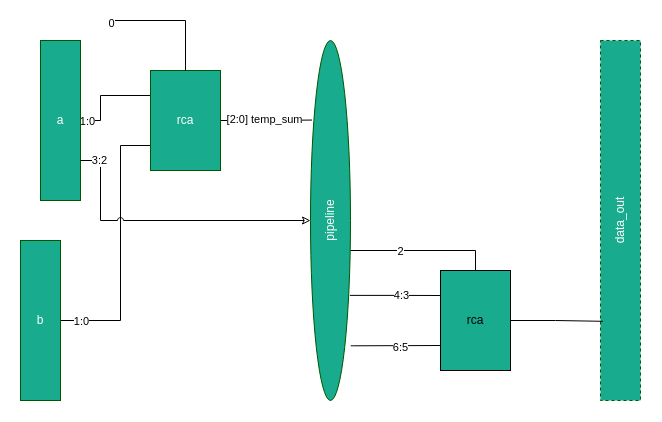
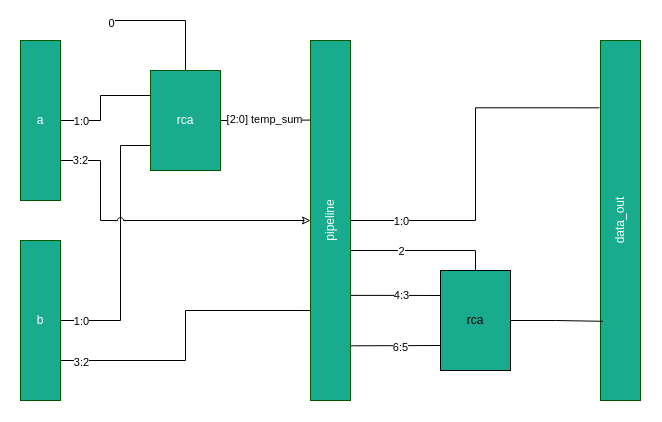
  <mxCell id="0" />
  <mxCell id="1" parent="0" />
  <mxCell id="2" style="edgeStyle=orthogonalEdgeStyle;rounded=0;orthogonalLoop=1;jettySize=auto;html=1;exitX=1;exitY=0.5;exitDx=0;exitDy=0;entryX=0;entryY=0.25;entryDx=0;entryDy=0;endArrow=none;endFill=0;" parent="1" source="4" target="12" edge="1"><mxGeometry relative="1" as="geometry"><Array as="points"><mxPoint x="100" y="120" /><mxPoint x="100" y="95" /></Array></mxGeometry></mxCell>
  <mxCell id="3" value="1:0" style="edgeLabel;html=1;align=center;verticalAlign=middle;resizable=0;points=[];" parent="2" vertex="1" connectable="0"><mxGeometry x="0.384" y="-1" relative="1" as="geometry"><mxPoint x="-35" y="24" as="offset" /></mxGeometry></mxCell>
- <mxCell id="4" value="a" style="rounded=0;whiteSpace=wrap;html=1;fillColor=#18AB8E;fontColor=#ffffff;strokeColor=#005700;" parent="1" vertex="1"><mxGeometry x="40" y="40" width="40" height="160" as="geometry" /></mxCell>
+ <mxCell id="4" value="a" style="rounded=0;whiteSpace=wrap;html=1;fillColor=#18AB8E;fontColor=#ffffff;strokeColor=#005700;" parent="1" vertex="1"><mxGeometry x="20" y="40" width="40" height="160" as="geometry" /></mxCell>
  <mxCell id="5" style="edgeStyle=orthogonalEdgeStyle;rounded=0;orthogonalLoop=1;jettySize=auto;html=1;entryX=0;entryY=0.75;entryDx=0;entryDy=0;endArrow=none;endFill=0;" parent="1" source="9" target="12" edge="1"><mxGeometry relative="1" as="geometry"><Array as="points"><mxPoint x="120" y="320" /><mxPoint x="120" y="145" /></Array></mxGeometry></mxCell>
  <mxCell id="6" value="1:0" style="edgeLabel;html=1;align=center;verticalAlign=middle;resizable=0;points=[];" parent="5" vertex="1" connectable="0"><mxGeometry x="0.788" y="1" relative="1" as="geometry"><mxPoint x="-42" y="176" as="offset" /></mxGeometry></mxCell>
+ <mxCell id="7" style="edgeStyle=orthogonalEdgeStyle;rounded=0;orthogonalLoop=1;jettySize=auto;html=1;entryX=0;entryY=0.75;entryDx=0;entryDy=0;endArrow=none;endFill=0;" parent="1" source="9" target="19" edge="1"><mxGeometry relative="1" as="geometry"><Array as="points"><mxPoint x="185" y="360" /><mxPoint x="185" y="310" /></Array></mxGeometry></mxCell>
+ <mxCell id="8" value="3:2" style="edgeLabel;html=1;align=center;verticalAlign=middle;resizable=0;points=[];" parent="7" vertex="1" connectable="0"><mxGeometry x="-0.784" y="-1" relative="1" as="geometry"><mxPoint x="-12" as="offset" /></mxGeometry></mxCell>
  <mxCell id="9" value="b" style="rounded=0;whiteSpace=wrap;html=1;fillColor=#18AB8E;fontColor=#ffffff;strokeColor=#005700;" parent="1" vertex="1"><mxGeometry x="20" y="240" width="40" height="160" as="geometry" /></mxCell>
  <mxCell id="10" style="edgeStyle=orthogonalEdgeStyle;rounded=0;orthogonalLoop=1;jettySize=auto;html=1;entryX=0.038;entryY=0.221;entryDx=0;entryDy=0;entryPerimeter=0;endArrow=none;endFill=0;" parent="1" source="12" target="19" edge="1"><mxGeometry relative="1" as="geometry" /></mxCell>
  <mxCell id="11" value="[2:0] temp_sum" style="edgeLabel;html=1;align=center;verticalAlign=middle;resizable=0;points=[];" parent="10" vertex="1" connectable="0"><mxGeometry x="-0.012" y="1" relative="1" as="geometry"><mxPoint x="-1" as="offset" /></mxGeometry></mxCell>
  <mxCell id="12" value="rca" style="rounded=0;whiteSpace=wrap;html=1;fillColor=#18AB8E;fontColor=#ffffff;strokeColor=#005700;" parent="1" vertex="1"><mxGeometry x="150" y="70" width="70" height="100" as="geometry" /></mxCell>
+ <mxCell id="13" style="edgeStyle=orthogonalEdgeStyle;rounded=0;orthogonalLoop=1;jettySize=auto;html=1;entryX=-0.027;entryY=0.187;entryDx=0;entryDy=0;entryPerimeter=0;endArrow=none;endFill=0;" parent="1" source="19" target="21" edge="1"><mxGeometry relative="1" as="geometry" /></mxCell>
+ <mxCell id="14" value="1:0" style="edgeLabel;html=1;align=center;verticalAlign=middle;resizable=0;points=[];" parent="13" vertex="1" connectable="0"><mxGeometry x="-0.756" y="1" relative="1" as="geometry"><mxPoint x="6" y="1" as="offset" /></mxGeometry></mxCell>
  <mxCell id="15" style="edgeStyle=orthogonalEdgeStyle;rounded=0;orthogonalLoop=1;jettySize=auto;html=1;exitX=0.984;exitY=0.708;exitDx=0;exitDy=0;entryX=0;entryY=0.25;entryDx=0;entryDy=0;exitPerimeter=0;endArrow=none;endFill=0;" parent="1" source="19" target="23" edge="1"><mxGeometry relative="1" as="geometry"><Array as="points" /></mxGeometry></mxCell>
  <mxCell id="16" value="4:3" style="edgeLabel;html=1;align=center;verticalAlign=middle;resizable=0;points=[];" parent="15" vertex="1" connectable="0"><mxGeometry x="-0.064" relative="1" as="geometry"><mxPoint x="9" as="offset" /></mxGeometry></mxCell>
  <mxCell id="17" style="edgeStyle=orthogonalEdgeStyle;rounded=0;orthogonalLoop=1;jettySize=auto;html=1;entryX=0.5;entryY=0;entryDx=0;entryDy=0;endArrow=none;endFill=0;" parent="1" source="19" target="23" edge="1"><mxGeometry relative="1" as="geometry"><Array as="points"><mxPoint x="475" y="250" /></Array></mxGeometry></mxCell>
  <mxCell id="18" value="2" style="edgeLabel;html=1;align=center;verticalAlign=middle;resizable=0;points=[];" parent="17" vertex="1" connectable="0"><mxGeometry x="-0.004" relative="1" as="geometry"><mxPoint x="-22" as="offset" /></mxGeometry></mxCell>
- <mxCell id="19" value="pipeline" style="ellipse;whiteSpace=wrap;html=1;horizontal=0;fillColor=#18AB8E;fontColor=#ffffff;strokeColor=#005700;" parent="1" vertex="1"><mxGeometry x="310" y="40" width="40" height="360" as="geometry" /></mxCell>
+ <mxCell id="19" value="pipeline" style="rounded=0;whiteSpace=wrap;html=1;horizontal=0;fillColor=#18AB8E;fontColor=#ffffff;strokeColor=#005700;" parent="1" vertex="1"><mxGeometry x="310" y="40" width="40" height="360" as="geometry" /></mxCell>
  <mxCell id="20" value="3:2" style="edgeStyle=orthogonalEdgeStyle;rounded=0;orthogonalLoop=1;jettySize=auto;html=1;exitX=1;exitY=0.75;exitDx=0;exitDy=0;entryX=0;entryY=0.5;entryDx=0;entryDy=0;jumpStyle=arc;endArrow=classic;endFill=0;" parent="1" source="4" target="19" edge="1"><mxGeometry x="-0.871" relative="1" as="geometry"><Array as="points"><mxPoint x="100" y="160" /><mxPoint x="100" y="220" /></Array><mxPoint as="offset" /></mxGeometry></mxCell>
- <mxCell id="21" value="data_out" style="rounded=0;whiteSpace=wrap;html=1;horizontal=0;fillColor=#18AB8E;fontColor=#ffffff;strokeColor=#005700;dashed=1;" parent="1" vertex="1"><mxGeometry x="600" y="40" width="40" height="360" as="geometry" /></mxCell>
+ <mxCell id="21" value="data_out" style="rounded=0;whiteSpace=wrap;html=1;horizontal=0;fillColor=#18AB8E;fontColor=#ffffff;strokeColor=#005700;" parent="1" vertex="1"><mxGeometry x="600" y="40" width="40" height="360" as="geometry" /></mxCell>
  <mxCell id="22" style="edgeStyle=orthogonalEdgeStyle;rounded=0;orthogonalLoop=1;jettySize=auto;html=1;entryX=0.06;entryY=0.78;entryDx=0;entryDy=0;entryPerimeter=0;endArrow=none;endFill=0;" parent="1" source="23" target="21" edge="1"><mxGeometry relative="1" as="geometry" /></mxCell>
  <mxCell id="23" value="rca" style="rounded=0;whiteSpace=wrap;html=1;fillColor=#18AB8E;" parent="1" vertex="1"><mxGeometry x="440" y="270" width="70" height="100" as="geometry" /></mxCell>
  <mxCell id="24" style="edgeStyle=orthogonalEdgeStyle;rounded=0;orthogonalLoop=1;jettySize=auto;html=1;exitX=1.007;exitY=0.848;exitDx=0;exitDy=0;entryX=0;entryY=0.75;entryDx=0;entryDy=0;exitPerimeter=0;endArrow=none;endFill=0;" parent="1" source="19" target="23" edge="1"><mxGeometry relative="1" as="geometry"><mxPoint x="359" y="305" as="sourcePoint" /><mxPoint x="450" y="305" as="targetPoint" /><Array as="points"><mxPoint x="353" y="345" /></Array></mxGeometry></mxCell>
  <mxCell id="25" value="6:5" style="edgeLabel;html=1;align=center;verticalAlign=middle;resizable=0;points=[];" parent="24" vertex="1" connectable="0"><mxGeometry x="-0.123" y="-1" relative="1" as="geometry"><mxPoint x="10" as="offset" /></mxGeometry></mxCell>
  <mxCell id="26" style="edgeStyle=orthogonalEdgeStyle;rounded=0;orthogonalLoop=1;jettySize=auto;html=1;entryX=0.5;entryY=0;entryDx=0;entryDy=0;endArrow=none;endFill=0;" parent="1" target="12" edge="1"><mxGeometry relative="1" as="geometry"><mxPoint x="110" y="20" as="sourcePoint" /><mxPoint x="190" y="40" as="targetPoint" /><Array as="points"><mxPoint x="185" y="20" /></Array></mxGeometry></mxCell>
  <mxCell id="27" value="0" style="edgeLabel;html=1;align=center;verticalAlign=middle;resizable=0;points=[];" parent="26" vertex="1" connectable="0"><mxGeometry x="-0.698" y="-2" relative="1" as="geometry"><mxPoint x="-19" as="offset" /></mxGeometry></mxCell>
